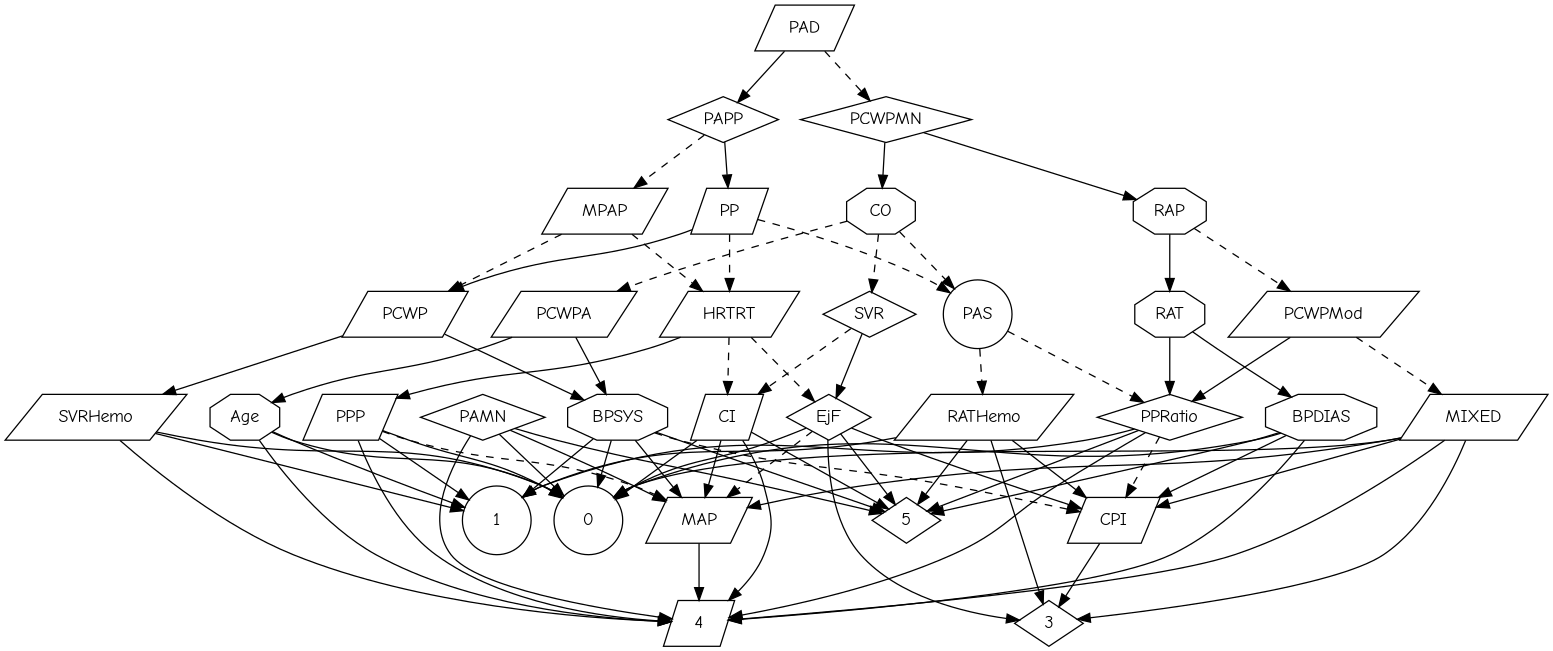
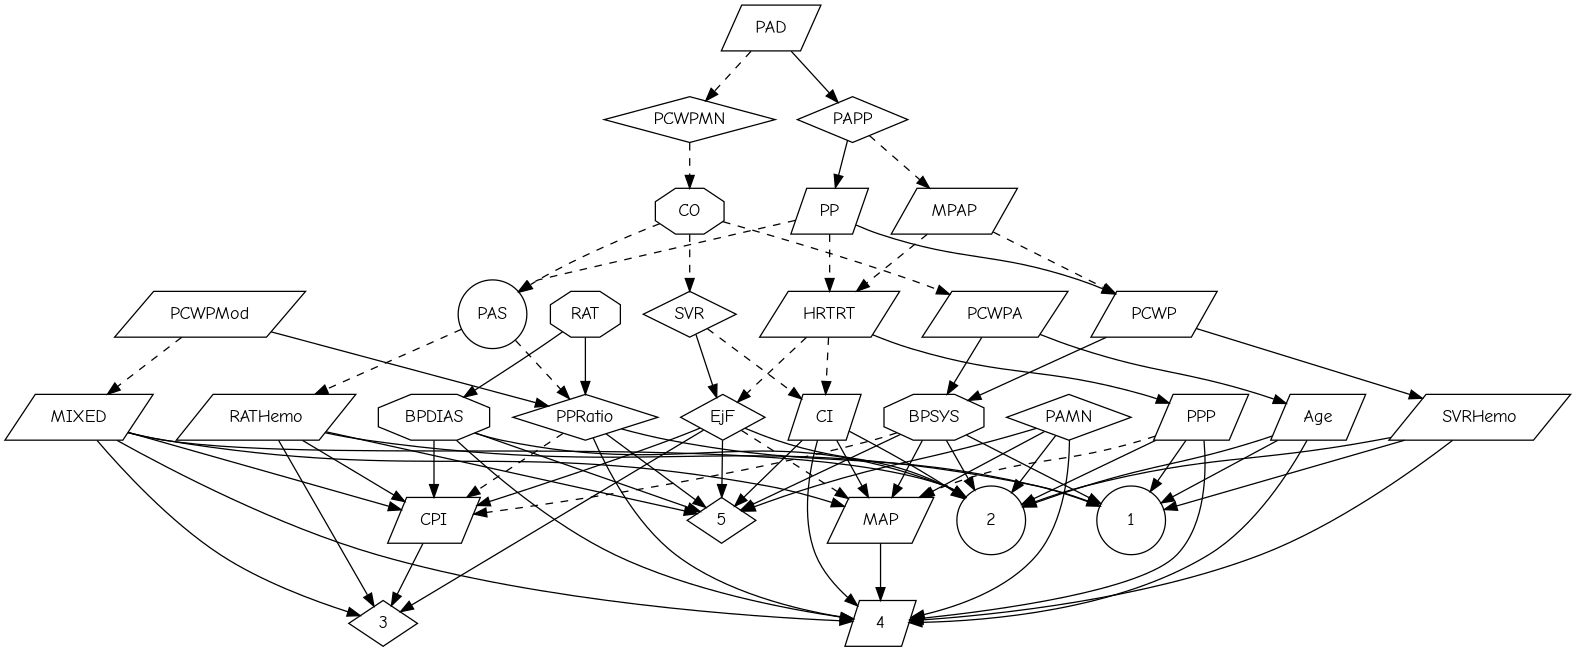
  strict digraph {
    fontname="Comic Neue"
    node [fontname="Comic Neue" shape=parallelogram]
    edge [fontname="Comic Neue" style=solid]
    1 [height=0.5 shape=circle width=0.75]
-   2 [height=0.5 shape=circle width=0.75 label=0]
+   2 [height=0.5 shape=circle width=0.75]
    3 [height=0.5 shape=diamond width=0.75]
    4 [height=0.5 width=0.75]
    5 [height=0.5 shape=diamond width=0.75]
-   Age [height=0.5 shape=octagon width=0.75]
+   Age [height=0.5 width=0.75]
    EjF [height=0.5 shape=diamond width=0.75]
    CPI [height=0.5 width=0.75]
    MAP [height=0.5 width=0.84854]
-   RAP [height=0.5 shape=octagon width=0.77632]
    RAT [height=0.5 shape=octagon width=0.75827]
    PCWPMod [height=0.5 width=1.4443]
    PPRatio [height=0.5 shape=diamond width=1.1013]
    BPDIAS [height=0.5 shape=octagon width=1.1735]
    MIXED [height=0.5 width=1.1193]
    PAMN [height=0.5 shape=diamond width=1.011]
    MPAP [height=0.5 width=0.97491]
    PCWP [height=0.5 width=0.97491]
    HRTRT [height=0.5 width=1.1013]
    BPSYS [height=0.5 shape=octagon width=1.0471]
    SVRHemo [height=0.5 width=1.3902]
    CI [height=0.5 width=0.75]
    PPP [height=0.5 width=0.75]
    PAD [height=0.5 width=0.79437]
    PCWPMN [height=0.5 shape=diamond width=1.3902]
    PAPP [height=0.5 shape=diamond width=0.88464]
    CO [height=0.5 shape=octagon width=0.75]
    PP [height=0.5 width=0.75]
    PAS [height=0.5 shape=circle width=0.75]
    SVR [height=0.5 shape=diamond width=0.77632]
    PCWPA [height=0.5 width=1.1555]
    RATHemo [height=0.5 width=1.3721]
    Age -> 1
    Age -> 2
    Age -> 4
    EjF -> 2
    EjF -> 3
    EjF -> 5
    EjF -> CPI
    EjF -> MAP [style=dashed]
    CPI -> 3
    MAP -> 4
-   RAP -> RAT
-   RAP -> PCWPMod [style=dashed]
    RAT -> PPRatio
    RAT -> BPDIAS
    PCWPMod -> PPRatio
    PCWPMod -> MIXED [style=dashed]
    PPRatio -> 1
    PPRatio -> 4
    PPRatio -> 5
    PPRatio -> CPI [style=dashed]
    BPDIAS -> 2
    BPDIAS -> 4
    BPDIAS -> 5
    BPDIAS -> CPI
    MIXED -> 2
    MIXED -> 3
    MIXED -> 4
    MIXED -> CPI
    MIXED -> MAP
    PAMN -> 2
    PAMN -> 4
    PAMN -> 5
    PAMN -> MAP
    MPAP -> PCWP [style=dashed]
    MPAP -> HRTRT [style=dashed]
    PCWP -> BPSYS
    PCWP -> SVRHemo
    HRTRT -> EjF [style=dashed]
    HRTRT -> CI [style=dashed]
    HRTRT -> PPP
    BPSYS -> 1
    BPSYS -> 2
    BPSYS -> 5
    BPSYS -> CPI [style=dashed]
    BPSYS -> MAP
    SVRHemo -> 1
    SVRHemo -> 2
    SVRHemo -> 4
    CI -> 2
    CI -> 4
    CI -> 5
    CI -> MAP
    PPP -> 1
    PPP -> 2
    PPP -> 4
    PPP -> MAP [style=dashed]
    PAD -> PCWPMN [style=dashed]
    PAD -> PAPP
-   PCWPMN -> RAP
-   PCWPMN -> CO
+   PCWPMN -> CO [style=dashed]
    PAPP -> MPAP [style=dashed]
    PAPP -> PP
    CO -> PAS [style=dashed]
    CO -> SVR [style=dashed]
    CO -> PCWPA [style=dashed]
    PP -> PCWP
    PP -> HRTRT [style=dashed]
    PP -> PAS [style=dashed]
    PAS -> PPRatio [style=dashed]
    PAS -> RATHemo [style=dashed]
    SVR -> EjF
    SVR -> CI [style=dashed]
    PCWPA -> Age
    PCWPA -> BPSYS
    RATHemo -> 1
    RATHemo -> 3
    RATHemo -> 5
    RATHemo -> CPI
  }
